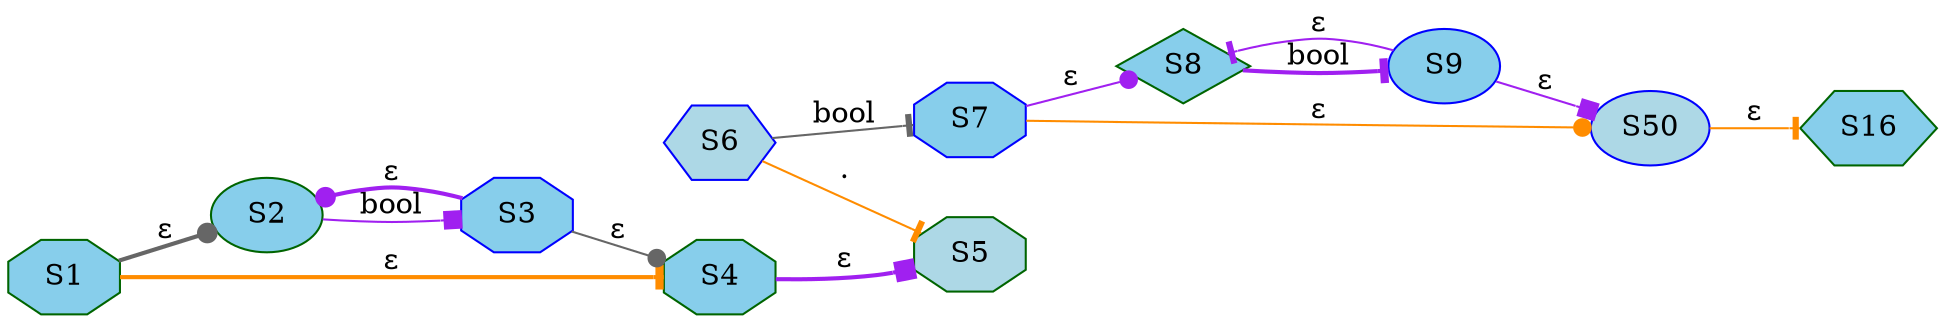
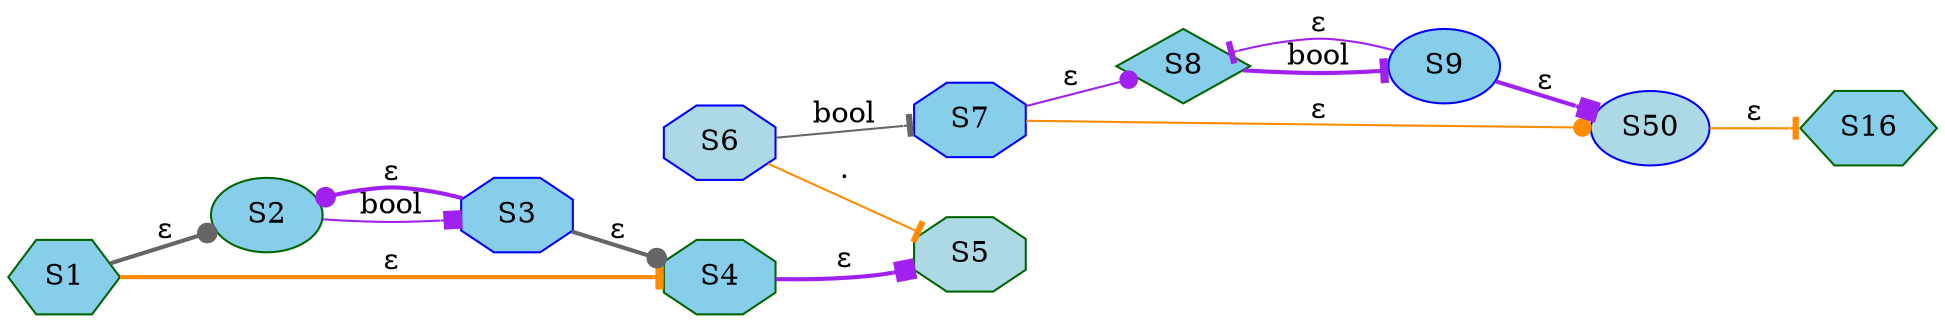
  digraph {
    forcelabels=true
    rankdir=LR
    node [color=darkgreen fillcolor=skyblue shape=octagon style=filled]
    edge [arrowhead=tee color=purple style=solid]
    S2 [shape=ellipse]
-   S1
+   S1 [shape=hexagon]
    S4
    S3 [color=blue]
    S5 [fillcolor=lightblue]
-   S6 [color=blue fillcolor=lightblue shape=hexagon]
+   S6 [color=blue fillcolor=lightblue]
    S7 [color=blue]
    S8 [shape=diamond]
    n9 [color=blue fillcolor=lightblue label=S50 shape=ellipse]
    S9 [color=blue shape=ellipse]
    n11 [label=S16 shape=hexagon]
    S2 -> S3 [arrowhead=box label=bool]
    S1 -> S2 [arrowhead=dot color=gray40 label="ε" style=bold]
    S1 -> S4 [color=darkorange label="ε" style=bold]
    S4 -> S5 [arrowhead=box label="ε" style=bold]
    S3 -> S2 [arrowhead=dot label="ε" style=bold]
-   S3 -> S4 [arrowhead=dot color=gray40 label="ε"]
+   S3 -> S4 [arrowhead=dot color=gray40 label="ε" style=bold]
    S6 -> S5 [color=darkorange label="."]
    S6 -> S7 [color=gray40 label=bool]
    S7 -> S8 [arrowhead=dot label="ε"]
    S7 -> n9 [arrowhead=dot color=darkorange label="ε"]
    S8 -> S9 [label=bool style=bold]
    n9 -> n11 [color=darkorange label="ε"]
    S9 -> S8 [label="ε"]
-   S9 -> n9 [arrowhead=box label="ε"]
+   S9 -> n9 [arrowhead=box label="ε" style=bold]
  }
